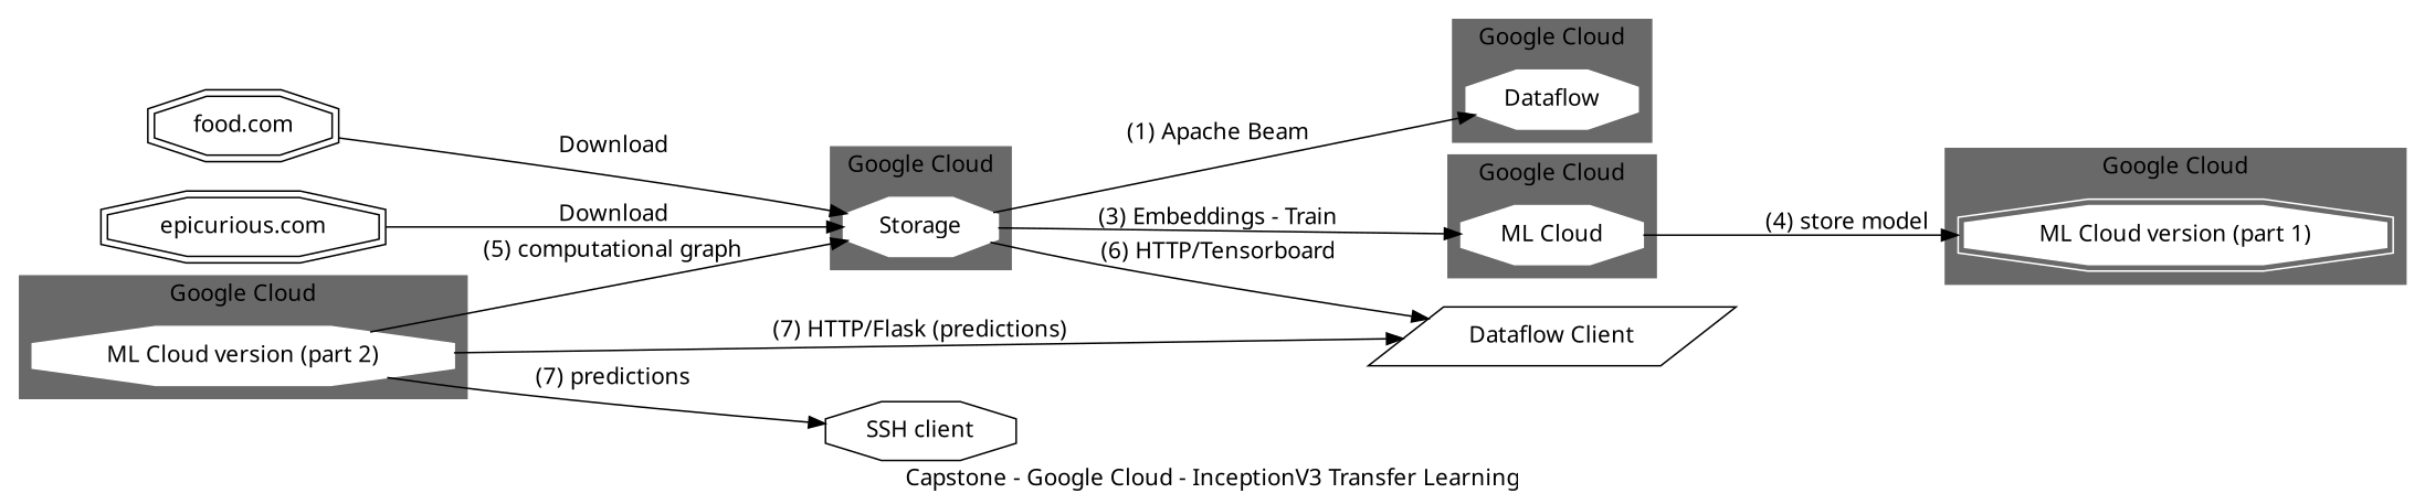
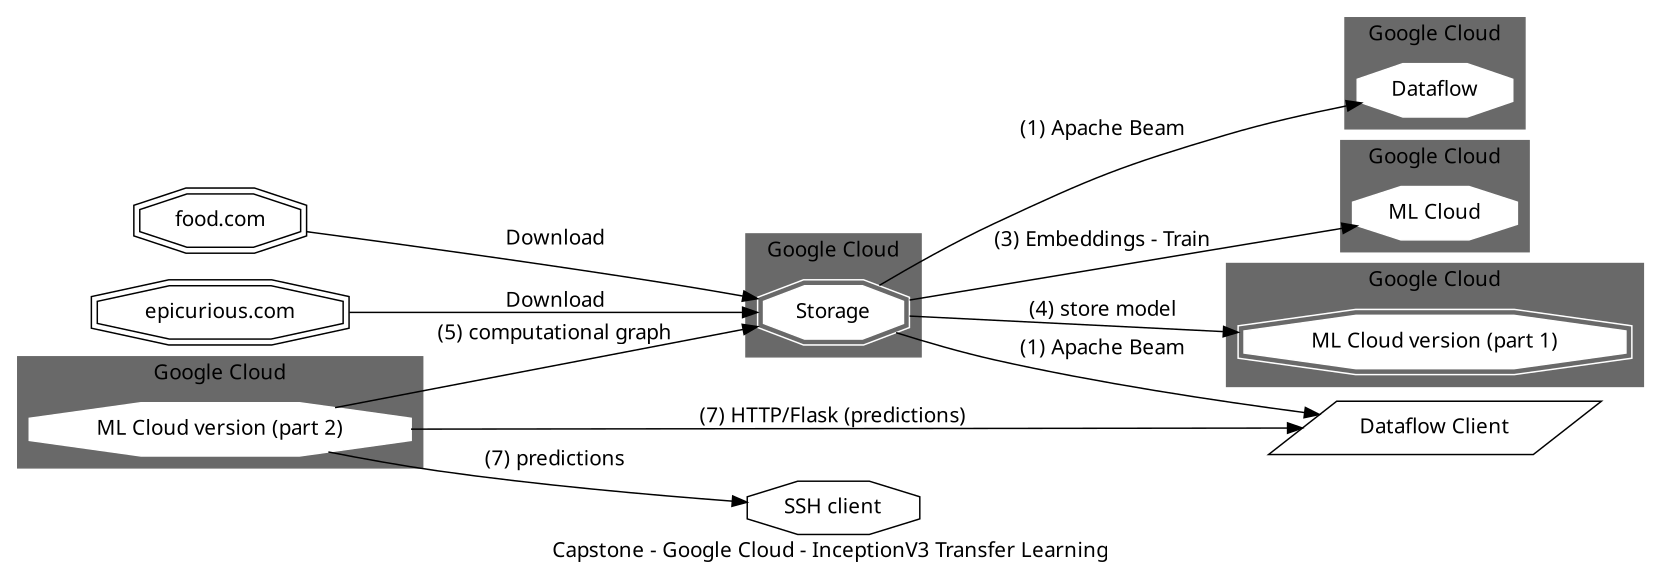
  digraph {
    fontname="Noto Sans"
    label="Capstone - Google Cloud - InceptionV3 Transfer Learning"
    rankdir=LR
    node [color=white fontname="Noto Sans" shape=octagon style=filled]
    edge [fontname="Noto Sans"]
    Dataflow
-   Storage
+   Storage [shape=doubleoctagon]
    "ML Cloud"
    "ML Cloud version (part 1)" [shape=doubleoctagon]
    "ML Cloud version (part 2)"
    n6 [label="Dataflow Client" shape=parallelogram color="" style=""]
    "SSH client" [color="" style=""]
    "food.com" [shape=doubleoctagon color="" style=""]
    "epicurious.com" [shape=doubleoctagon color="" style=""]
    subgraph cluster_1 {
      color=dimgray
      label="Google Cloud"
      style=filled
      Dataflow
    }
    subgraph cluster_2 {
      color=dimgray
      label="Google Cloud"
      style=filled
      Storage
    }
    subgraph cluster_3 {
      color=dimgray
      label="Google Cloud"
      style=filled
      "ML Cloud"
    }
    subgraph cluster_4 {
      color=dimgray
      label="Google Cloud"
      style=filled
      "ML Cloud version (part 1)"
    }
    subgraph cluster_5 {
      color=dimgray
      label="Google Cloud"
      style=filled
      "ML Cloud version (part 2)"
    }
    Storage -> Dataflow [label="(1) Apache Beam"]
    Storage -> "ML Cloud" [label="(3) Embeddings - Train"]
-   Storage -> n6 [label="(6) HTTP/Tensorboard"]
-   "ML Cloud" -> "ML Cloud version (part 1)" [label="(4) store model"]
+   Storage -> n6 [label="(1) Apache Beam"]
+   Storage -> "ML Cloud version (part 1)" [label="(4) store model"]
    "ML Cloud version (part 2)" -> Storage [label="(5) computational graph"]
    "ML Cloud version (part 2)" -> n6 [label="(7) HTTP/Flask (predictions)"]
    "ML Cloud version (part 2)" -> "SSH client" [label="(7) predictions"]
    "food.com" -> Storage [label=Download]
    "epicurious.com" -> Storage [label=Download]
  }
